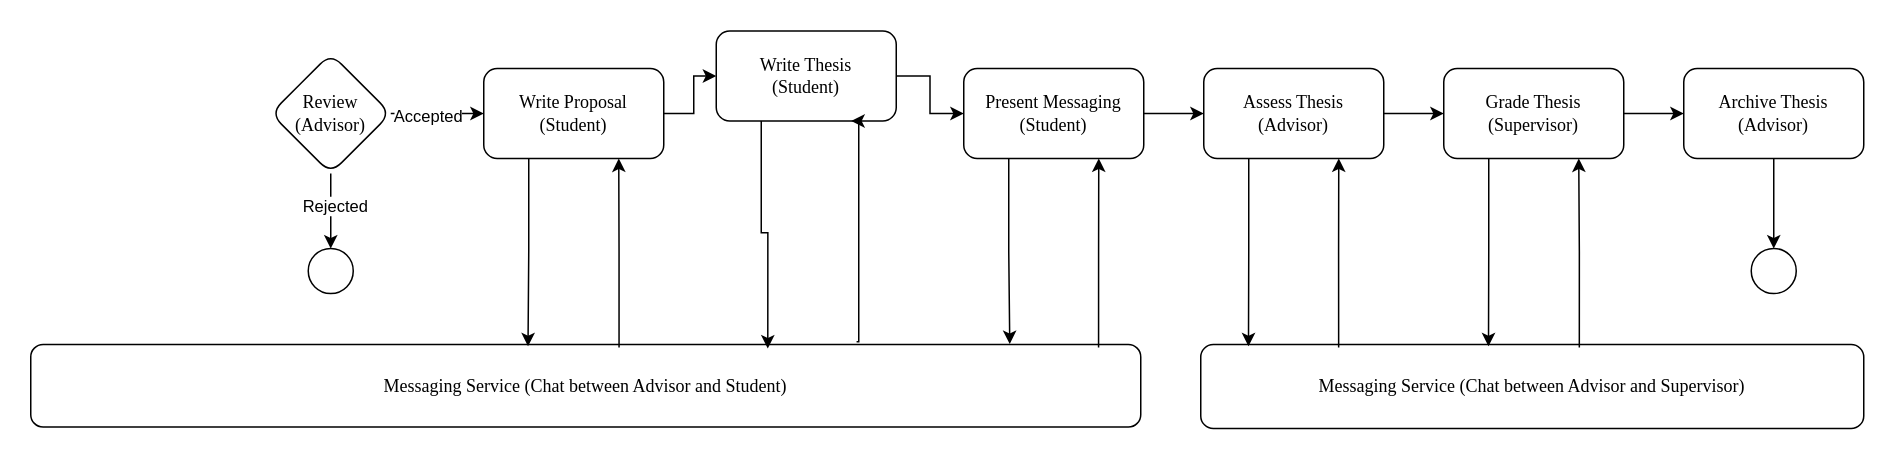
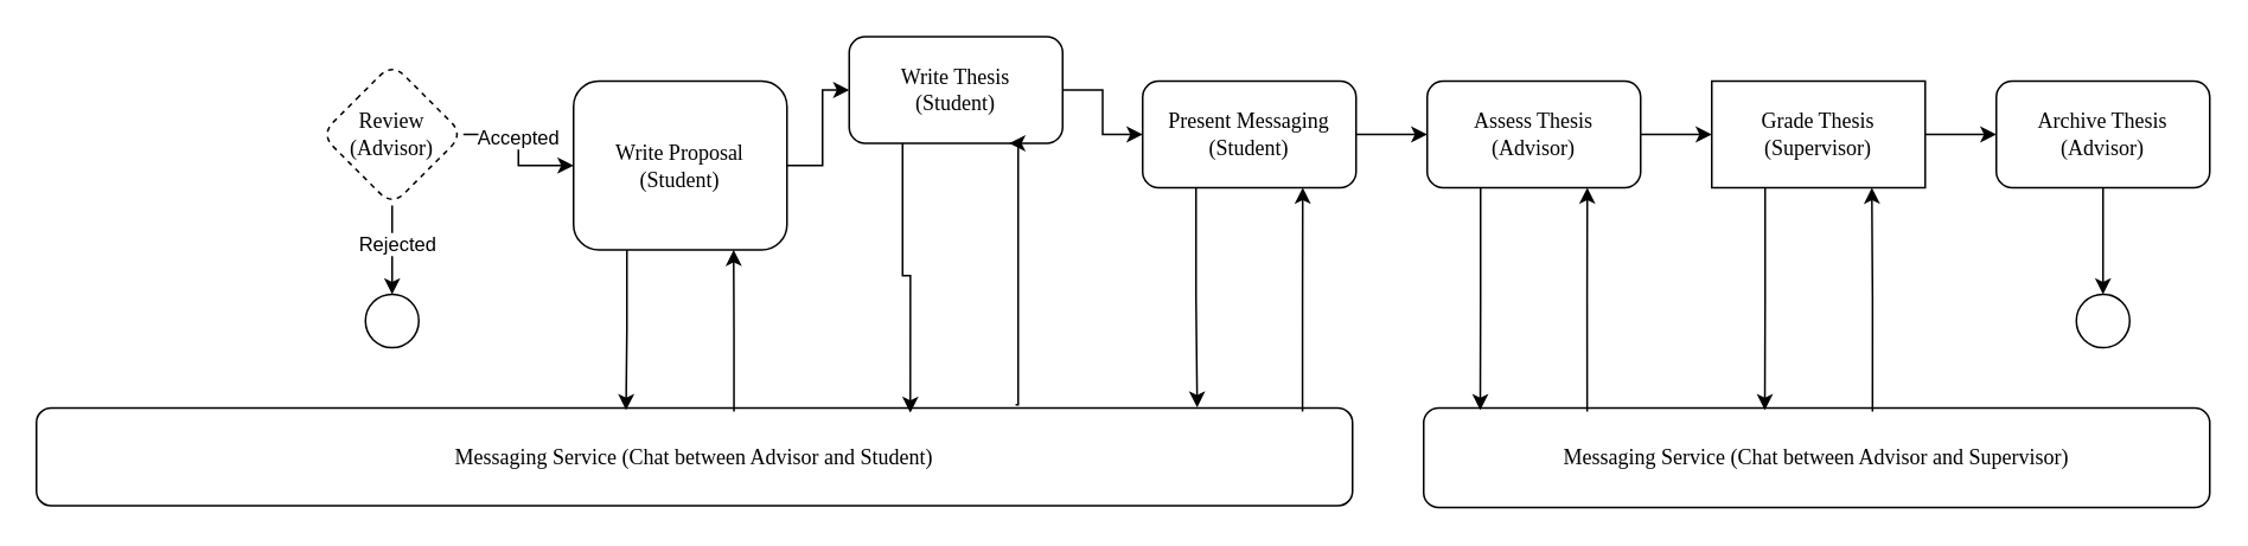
  <mxCell id="0" />
  <mxCell id="1" parent="0" />
  <mxCell id="2" value="Messaging Service (Chat between Advisor and Student)" style="rounded=1;whiteSpace=wrap;html=1;shadow=0;labelBackgroundColor=none;strokeWidth=1;fontFamily=Verdana;fontSize=12;align=center;" vertex="1" parent="1"><mxGeometry x="20" y="229" width="740" height="55" as="geometry" /></mxCell>
  <mxCell id="3" value="" style="edgeStyle=orthogonalEdgeStyle;rounded=0;orthogonalLoop=1;jettySize=auto;html=1;" edge="1" parent="1" source="7" target="8"><mxGeometry relative="1" as="geometry" /></mxCell>
  <mxCell id="4" value="Rejected" style="edgeLabel;html=1;align=center;verticalAlign=middle;resizable=0;points=[];" vertex="1" connectable="0" parent="3"><mxGeometry x="-0.15" y="2" relative="1" as="geometry"><mxPoint as="offset" /></mxGeometry></mxCell>
  <mxCell id="5" value="" style="edgeStyle=orthogonalEdgeStyle;rounded=0;orthogonalLoop=1;jettySize=auto;html=1;" edge="1" parent="1" source="7" target="10"><mxGeometry relative="1" as="geometry" /></mxCell>
  <mxCell id="6" value="Accepted" style="edgeLabel;html=1;align=center;verticalAlign=middle;resizable=0;points=[];" vertex="1" connectable="0" parent="5"><mxGeometry x="-0.233" y="-1" relative="1" as="geometry"><mxPoint as="offset" /></mxGeometry></mxCell>
- <mxCell id="7" value="Review&lt;div&gt;(Advisor)&lt;/div&gt;" style="rhombus;whiteSpace=wrap;html=1;fontFamily=Verdana;rounded=1;shadow=0;labelBackgroundColor=none;strokeWidth=1;" vertex="1" parent="1"><mxGeometry x="180" y="35" width="80" height="80" as="geometry" /></mxCell>
+ <mxCell id="7" value="Review&lt;div&gt;(Advisor)&lt;/div&gt;" style="rhombus;whiteSpace=wrap;html=1;fontFamily=Verdana;rounded=1;shadow=0;labelBackgroundColor=none;strokeWidth=1;dashed=1;" vertex="1" parent="1"><mxGeometry x="180" y="35" width="80" height="80" as="geometry" /></mxCell>
  <mxCell id="8" value="" style="ellipse;whiteSpace=wrap;html=1;fontFamily=Verdana;rounded=1;shadow=0;labelBackgroundColor=none;strokeWidth=1;" vertex="1" parent="1"><mxGeometry x="205" y="165" width="30" height="30" as="geometry" /></mxCell>
  <mxCell id="9" value="" style="edgeStyle=orthogonalEdgeStyle;rounded=0;orthogonalLoop=1;jettySize=auto;html=1;" edge="1" parent="1" source="10" target="12"><mxGeometry relative="1" as="geometry" /></mxCell>
- <mxCell id="10" value="Write Proposal&lt;div&gt;(Student)&lt;/div&gt;" style="whiteSpace=wrap;html=1;fontFamily=Verdana;rounded=1;shadow=0;labelBackgroundColor=none;strokeWidth=1;" vertex="1" parent="1"><mxGeometry x="322" y="45" width="120" height="60" as="geometry" /></mxCell>
+ <mxCell id="10" value="Write Proposal&lt;div&gt;(Student)&lt;/div&gt;" style="whiteSpace=wrap;html=1;fontFamily=Verdana;rounded=1;shadow=0;labelBackgroundColor=none;strokeWidth=1;" vertex="1" parent="1"><mxGeometry x="322" y="45" width="120" height="95" as="geometry" /></mxCell>
  <mxCell id="11" value="" style="edgeStyle=orthogonalEdgeStyle;rounded=0;orthogonalLoop=1;jettySize=auto;html=1;" edge="1" parent="1" source="12" target="14"><mxGeometry relative="1" as="geometry" /></mxCell>
  <mxCell id="12" value="Write Thesis&lt;div&gt;(Student)&lt;/div&gt;" style="whiteSpace=wrap;html=1;fontFamily=Verdana;rounded=1;shadow=0;labelBackgroundColor=none;strokeWidth=1;" vertex="1" parent="1"><mxGeometry x="477" y="20" width="120" height="60" as="geometry" /></mxCell>
  <mxCell id="13" value="" style="edgeStyle=orthogonalEdgeStyle;rounded=0;orthogonalLoop=1;jettySize=auto;html=1;" edge="1" parent="1" source="14" target="16"><mxGeometry relative="1" as="geometry" /></mxCell>
  <mxCell id="14" value="Present Messaging&lt;div&gt;(Student)&lt;/div&gt;" style="whiteSpace=wrap;html=1;fontFamily=Verdana;rounded=1;shadow=0;labelBackgroundColor=none;strokeWidth=1;" vertex="1" parent="1"><mxGeometry x="642" y="45" width="120" height="60" as="geometry" /></mxCell>
  <mxCell id="15" value="" style="edgeStyle=orthogonalEdgeStyle;rounded=0;orthogonalLoop=1;jettySize=auto;html=1;" edge="1" parent="1" source="16" target="18"><mxGeometry relative="1" as="geometry" /></mxCell>
  <mxCell id="16" value="Assess Thesis&lt;div&gt;(Advisor)&lt;/div&gt;" style="whiteSpace=wrap;html=1;fontFamily=Verdana;rounded=1;shadow=0;labelBackgroundColor=none;strokeWidth=1;" vertex="1" parent="1"><mxGeometry x="802" y="45" width="120" height="60" as="geometry" /></mxCell>
  <mxCell id="17" value="" style="edgeStyle=orthogonalEdgeStyle;rounded=0;orthogonalLoop=1;jettySize=auto;html=1;" edge="1" parent="1" source="18" target="20"><mxGeometry relative="1" as="geometry" /></mxCell>
- <mxCell id="18" value="Grade Thesis&lt;div&gt;(Supervisor)&lt;/div&gt;" style="whiteSpace=wrap;html=1;fontFamily=Verdana;rounded=1;shadow=0;labelBackgroundColor=none;strokeWidth=1;" vertex="1" parent="1"><mxGeometry x="962" y="45" width="120" height="60" as="geometry" /></mxCell>
+ <mxCell id="18" value="Grade Thesis&lt;div&gt;(Supervisor)&lt;/div&gt;" style="whiteSpace=wrap;html=1;fontFamily=Verdana;shadow=0;labelBackgroundColor=none;strokeWidth=1;rounded=0;" vertex="1" parent="1"><mxGeometry x="962" y="45" width="120" height="60" as="geometry" /></mxCell>
  <mxCell id="19" value="" style="edgeStyle=orthogonalEdgeStyle;rounded=0;orthogonalLoop=1;jettySize=auto;html=1;" edge="1" parent="1" source="20" target="22"><mxGeometry relative="1" as="geometry" /></mxCell>
  <mxCell id="20" value="Archive Thesis&lt;div&gt;(Advisor)&lt;/div&gt;" style="whiteSpace=wrap;html=1;fontFamily=Verdana;rounded=1;shadow=0;labelBackgroundColor=none;strokeWidth=1;" vertex="1" parent="1"><mxGeometry x="1122" y="45" width="120" height="60" as="geometry" /></mxCell>
  <mxCell id="21" value="Messaging Service (Chat between Advisor and Supervisor)" style="whiteSpace=wrap;html=1;fontFamily=Verdana;rounded=1;shadow=0;labelBackgroundColor=none;strokeWidth=1;" vertex="1" parent="1"><mxGeometry x="800" y="229" width="442" height="56" as="geometry" /></mxCell>
  <mxCell id="22" value="" style="ellipse;whiteSpace=wrap;html=1;fontFamily=Verdana;rounded=1;shadow=0;labelBackgroundColor=none;strokeWidth=1;" vertex="1" parent="1"><mxGeometry x="1167" y="165" width="30" height="30" as="geometry" /></mxCell>
  <mxCell id="23" style="edgeStyle=orthogonalEdgeStyle;rounded=0;orthogonalLoop=1;jettySize=auto;html=1;exitX=0.25;exitY=1;exitDx=0;exitDy=0;entryX=0.448;entryY=0.022;entryDx=0;entryDy=0;entryPerimeter=0;" edge="1" parent="1" source="10" target="2"><mxGeometry relative="1" as="geometry" /></mxCell>
  <mxCell id="24" style="edgeStyle=orthogonalEdgeStyle;rounded=0;orthogonalLoop=1;jettySize=auto;html=1;exitX=0.53;exitY=0.036;exitDx=0;exitDy=0;entryX=0.75;entryY=1;entryDx=0;entryDy=0;exitPerimeter=0;" edge="1" parent="1" source="2" target="10"><mxGeometry relative="1" as="geometry" /></mxCell>
  <mxCell id="25" style="edgeStyle=orthogonalEdgeStyle;rounded=0;orthogonalLoop=1;jettySize=auto;html=1;exitX=0.25;exitY=1;exitDx=0;exitDy=0;entryX=0.664;entryY=0.049;entryDx=0;entryDy=0;entryPerimeter=0;" edge="1" parent="1" source="12" target="2"><mxGeometry relative="1" as="geometry" /></mxCell>
  <mxCell id="26" style="edgeStyle=orthogonalEdgeStyle;rounded=0;orthogonalLoop=1;jettySize=auto;html=1;exitX=0.744;exitY=-0.032;exitDx=0;exitDy=0;entryX=0.75;entryY=1;entryDx=0;entryDy=0;exitPerimeter=0;" edge="1" parent="1" source="2" target="12"><mxGeometry relative="1" as="geometry"><Array as="points"><mxPoint x="572" y="227" /></Array></mxGeometry></mxCell>
  <mxCell id="27" style="edgeStyle=orthogonalEdgeStyle;rounded=0;orthogonalLoop=1;jettySize=auto;html=1;exitX=0.25;exitY=1;exitDx=0;exitDy=0;entryX=0.882;entryY=-0.005;entryDx=0;entryDy=0;entryPerimeter=0;" edge="1" parent="1" source="14" target="2"><mxGeometry relative="1" as="geometry" /></mxCell>
  <mxCell id="28" style="edgeStyle=orthogonalEdgeStyle;rounded=0;orthogonalLoop=1;jettySize=auto;html=1;exitX=0.962;exitY=0.036;exitDx=0;exitDy=0;entryX=0.75;entryY=1;entryDx=0;entryDy=0;exitPerimeter=0;" edge="1" parent="1" source="2" target="14"><mxGeometry relative="1" as="geometry" /></mxCell>
  <mxCell id="29" style="edgeStyle=orthogonalEdgeStyle;rounded=0;orthogonalLoop=1;jettySize=auto;html=1;exitX=0.25;exitY=1;exitDx=0;exitDy=0;entryX=0.072;entryY=0.022;entryDx=0;entryDy=0;entryPerimeter=0;" edge="1" parent="1" source="16" target="21"><mxGeometry relative="1" as="geometry" /></mxCell>
  <mxCell id="30" style="edgeStyle=orthogonalEdgeStyle;rounded=0;orthogonalLoop=1;jettySize=auto;html=1;exitX=0.208;exitY=0.035;exitDx=0;exitDy=0;entryX=0.75;entryY=1;entryDx=0;entryDy=0;exitPerimeter=0;" edge="1" parent="1" source="21" target="16"><mxGeometry relative="1" as="geometry" /></mxCell>
  <mxCell id="31" style="edgeStyle=orthogonalEdgeStyle;rounded=0;orthogonalLoop=1;jettySize=auto;html=1;exitX=0.25;exitY=1;exitDx=0;exitDy=0;entryX=0.434;entryY=0.022;entryDx=0;entryDy=0;entryPerimeter=0;" edge="1" parent="1" source="18" target="21"><mxGeometry relative="1" as="geometry" /></mxCell>
  <mxCell id="32" style="edgeStyle=orthogonalEdgeStyle;rounded=0;orthogonalLoop=1;jettySize=auto;html=1;exitX=0.571;exitY=0.035;exitDx=0;exitDy=0;entryX=0.75;entryY=1;entryDx=0;entryDy=0;exitPerimeter=0;" edge="1" parent="1" source="21" target="18"><mxGeometry relative="1" as="geometry" /></mxCell>
